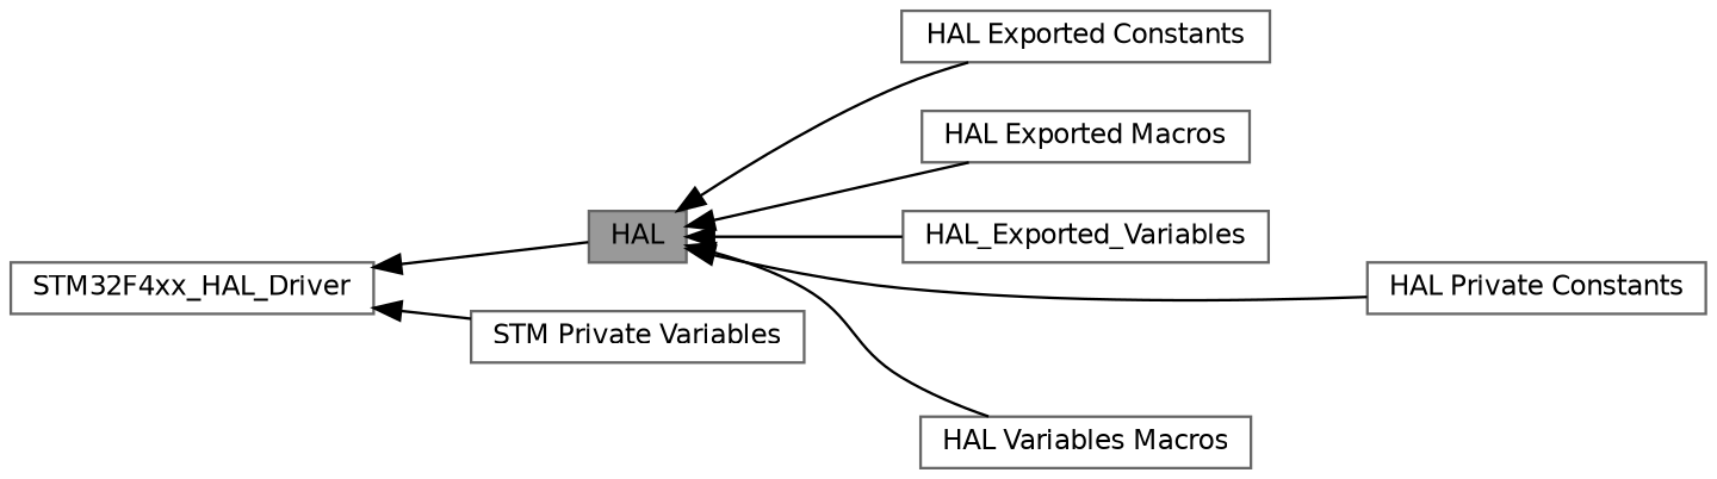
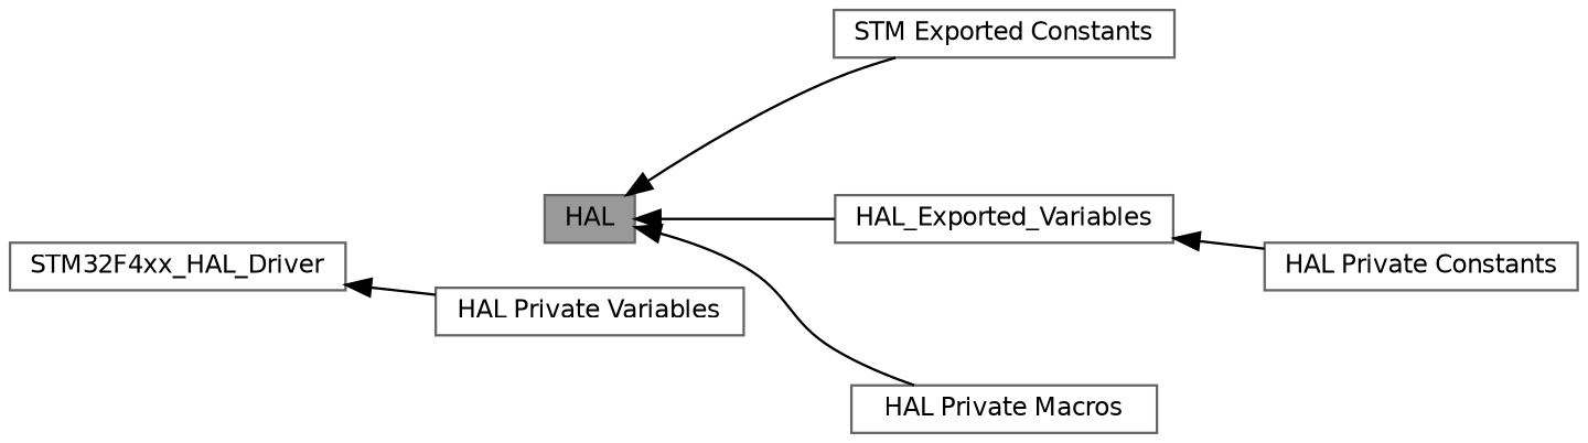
  digraph {
    rankdir=LR
    node [color=grey40 fillcolor=white fontname=Helvetica fontsize=10 shape=box style=filled]
    edge [dir=back fontname=Helvetica fontsize=10 labelfontname=Helvetica labelfontsize=10 shape=plaintext style=solid]
    n1 [color=gray40 fillcolor=grey60 fontcolor=black height=0.2 label=HAL width=0.4]
-   n2 [height=0.2 label="HAL Exported Constants" width=0.4]
-   n3 [height=0.2 label="HAL Exported Macros" width=0.4]
+   n2 [height=0.2 label="STM Exported Constants" width=0.4]
    n4 [height=0.2 label=HAL_Exported_Variables width=0.4]
    n5 [height=0.2 label="HAL Private Constants" width=0.4]
-   n6 [height=0.2 label="HAL Variables Macros" width=0.4]
-   n7 [height=0.2 label="STM Private Variables" width=0.4]
+   n6 [height=0.2 label="HAL Private Macros" width=0.4]
+   n7 [height=0.2 label="HAL Private Variables" width=0.4]
    n8 [height=0.2 label=STM32F4xx_HAL_Driver width=0.4]
    n1 -> n2
-   n1 -> n3
    n1 -> n4
-   n1 -> n5
+   n4 -> n5
    n1 -> n6
-   n8 -> n1
    n8 -> n7
  }
